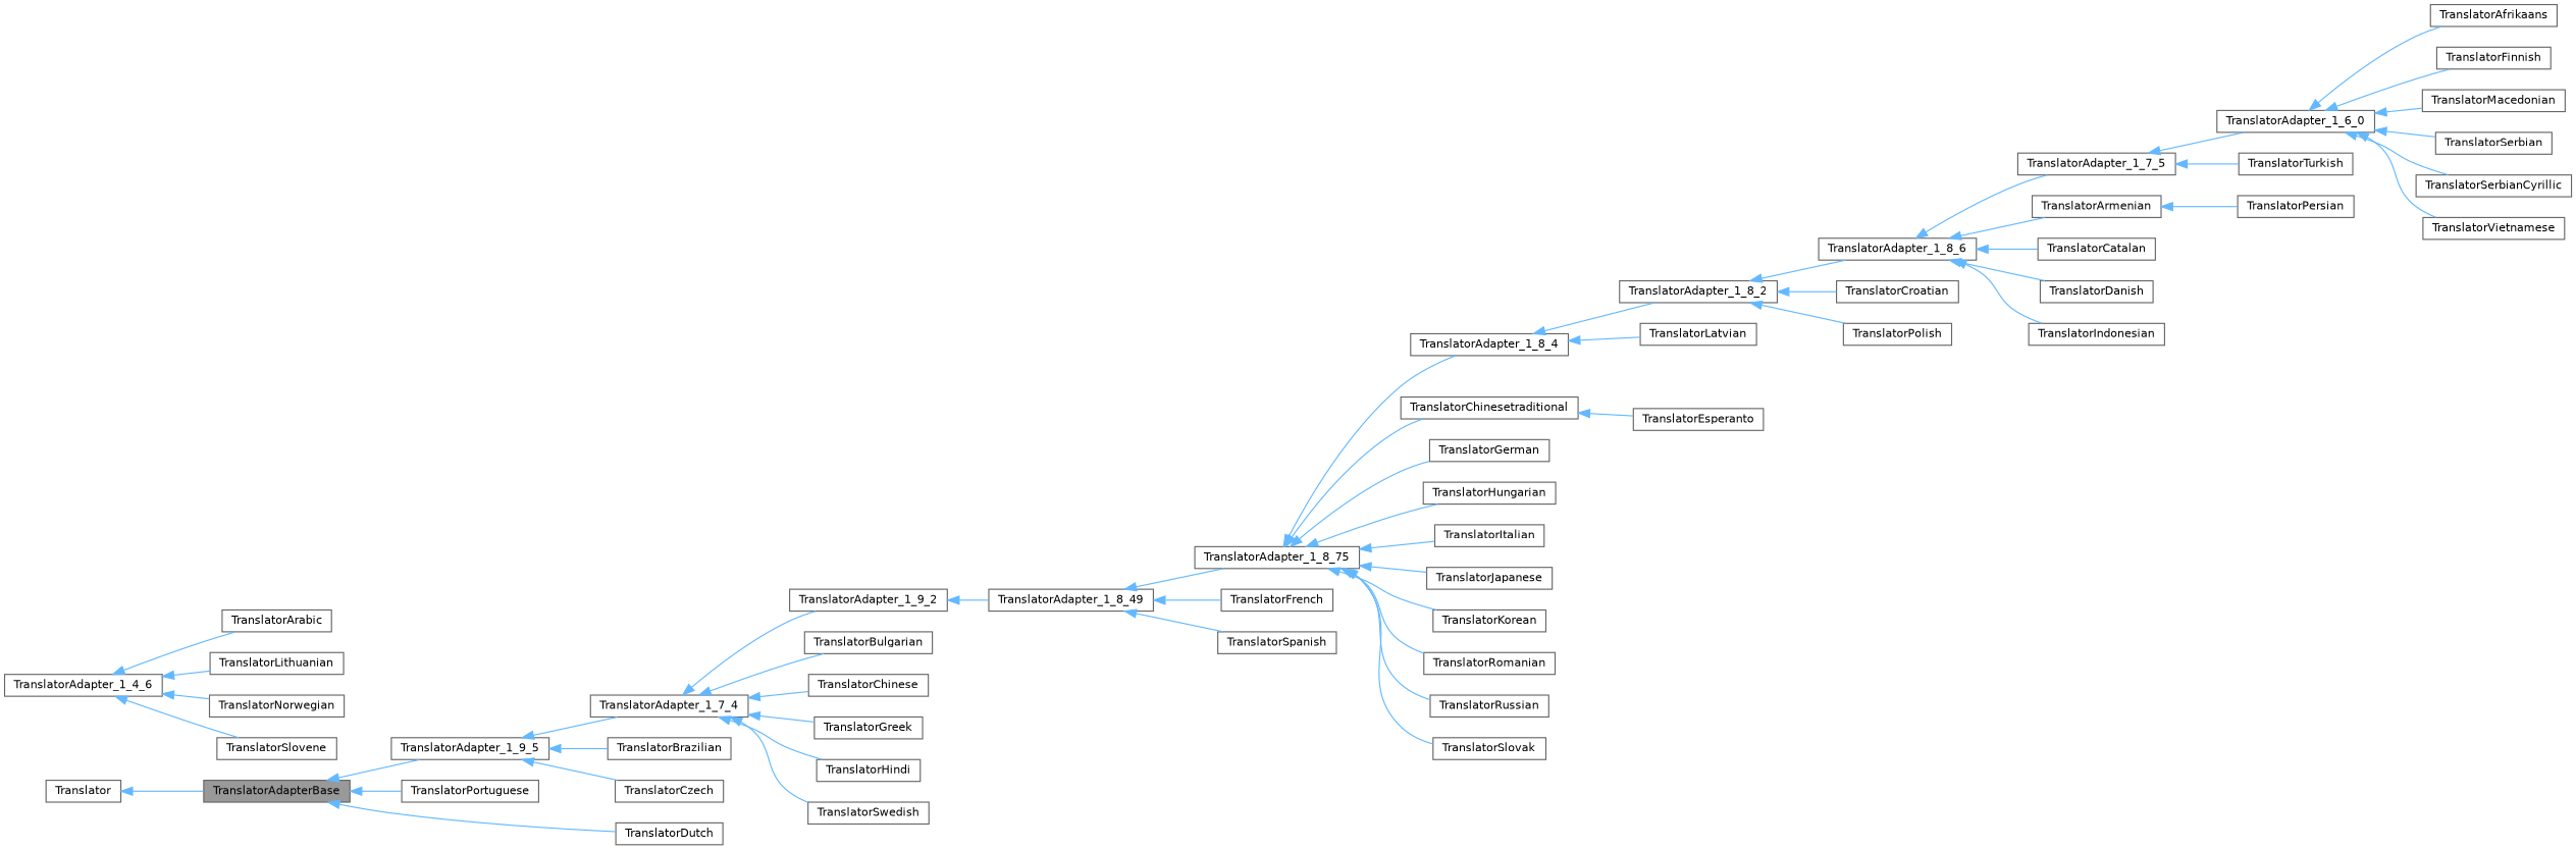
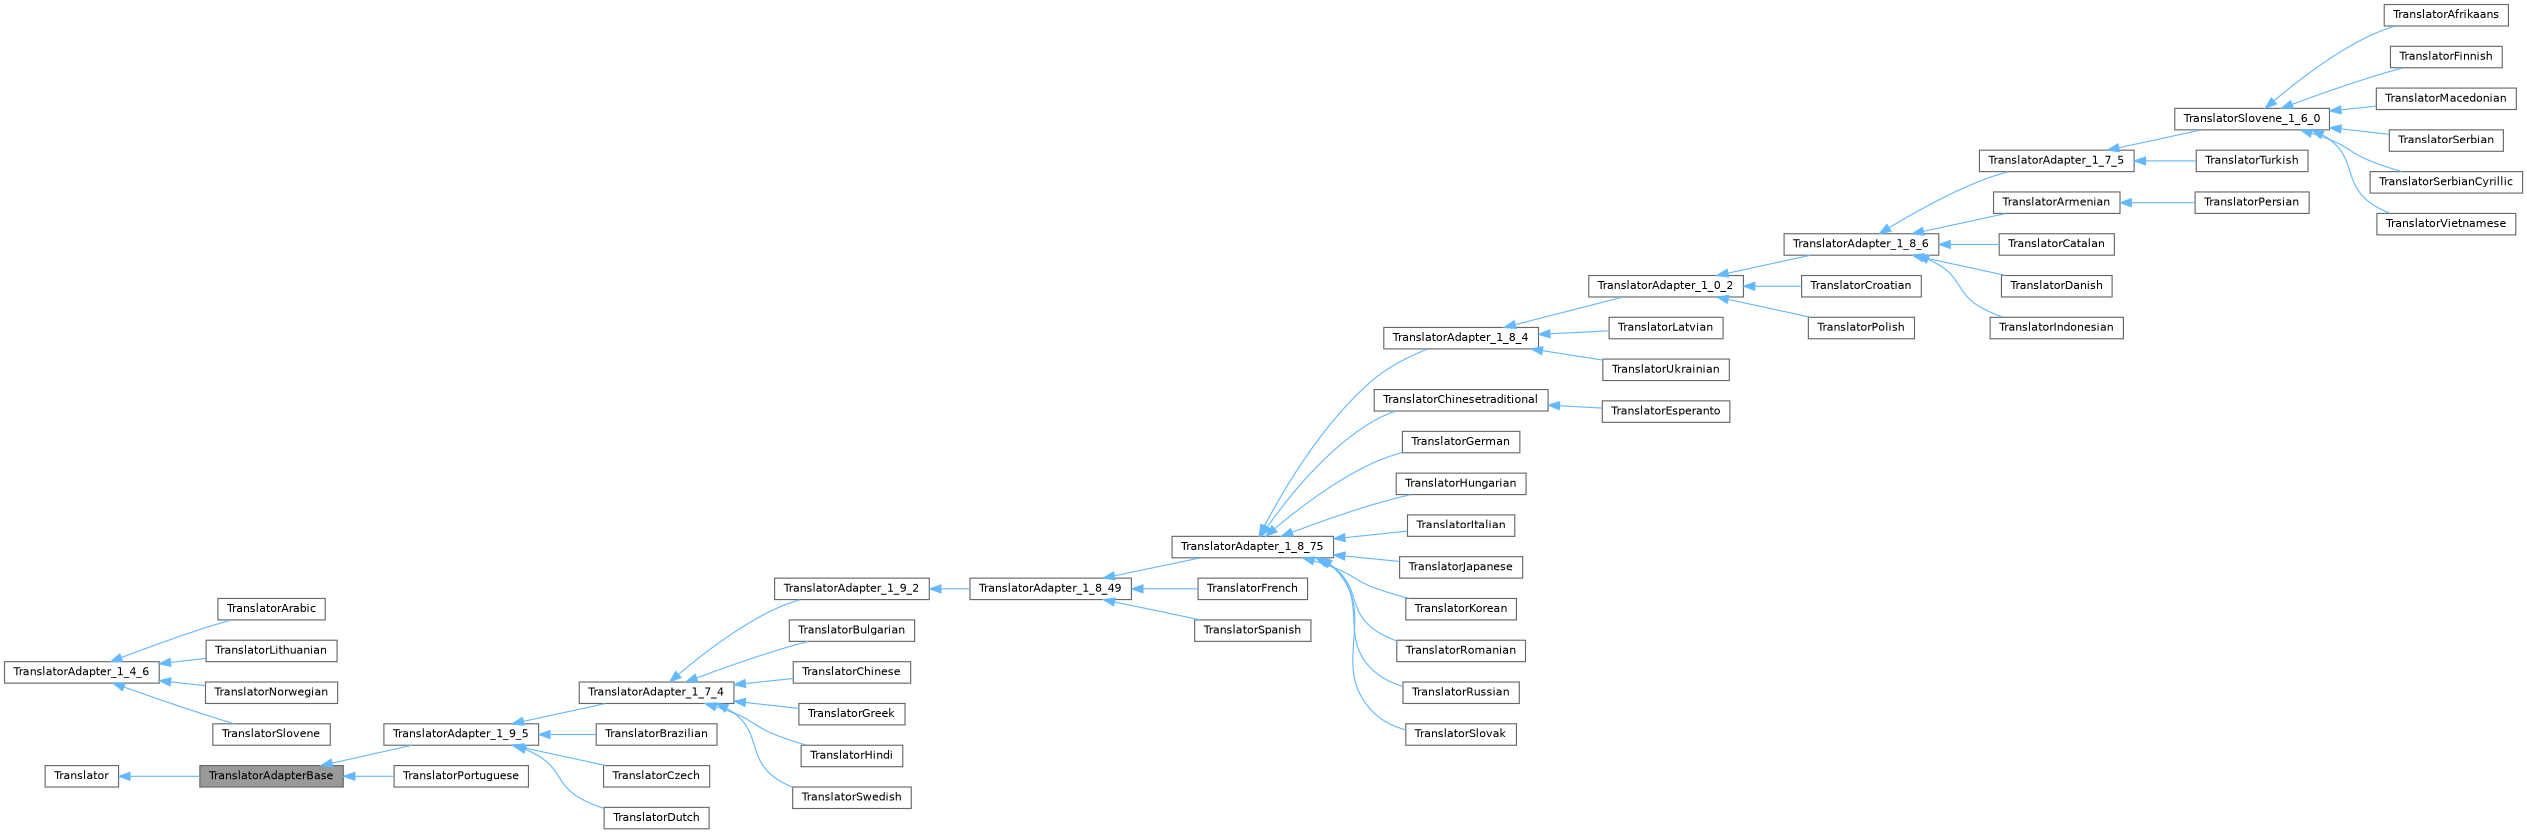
  digraph {
    rankdir=LR
    node [color=gray40 fillcolor=white fontname=Helvetica fontsize=10 shape=box style=filled]
    edge [color=steelblue1 dir=back fontname=Helvetica fontsize=10 labelfontname=Helvetica labelfontsize=10 style=solid]
    n1 [fillcolor=grey60 fontcolor=black height=0.2 label=TranslatorAdapterBase width=0.4]
    n2 [height=0.2 label=TranslatorAdapter_1_9_5 width=0.4]
    n3 [height=0.2 label=TranslatorPortuguese width=0.4]
    n4 [height=0.2 label=TranslatorAdapter_1_7_4 width=0.4]
    n5 [height=0.2 label=TranslatorBrazilian width=0.4]
    n6 [height=0.2 label=TranslatorCzech width=0.4]
    n7 [height=0.2 label=TranslatorDutch width=0.4]
    n8 [height=0.2 label=Translator width=0.4]
    n9 [height=0.2 label=TranslatorAdapter_1_9_2 width=0.4]
    n10 [height=0.2 label=TranslatorBulgarian width=0.4]
    n11 [height=0.2 label=TranslatorChinese width=0.4]
    n12 [height=0.2 label=TranslatorGreek width=0.4]
    n13 [height=0.2 label=TranslatorHindi width=0.4]
    n14 [height=0.2 label=TranslatorSwedish width=0.4]
    n15 [height=0.2 label=TranslatorAdapter_1_8_49 width=0.4]
    n16 [height=0.2 label=TranslatorAdapter_1_8_75 width=0.4]
    n17 [height=0.2 label=TranslatorFrench width=0.4]
    n18 [height=0.2 label=TranslatorSpanish width=0.4]
    n19 [height=0.2 label=TranslatorAdapter_1_8_4 width=0.4]
    n20 [height=0.2 label=TranslatorChinesetraditional width=0.4]
    n21 [height=0.2 label=TranslatorGerman width=0.4]
    n22 [height=0.2 label=TranslatorHungarian width=0.4]
    n23 [height=0.2 label=TranslatorItalian width=0.4]
    n24 [height=0.2 label=TranslatorJapanese width=0.4]
    n25 [height=0.2 label=TranslatorKorean width=0.4]
    n26 [height=0.2 label=TranslatorRomanian width=0.4]
    n27 [height=0.2 label=TranslatorRussian width=0.4]
    n28 [height=0.2 label=TranslatorSlovak width=0.4]
-   n29 [height=0.2 label=TranslatorAdapter_1_8_2 width=0.4]
+   n29 [height=0.2 label=TranslatorAdapter_1_0_2 width=0.4]
    n30 [height=0.2 label=TranslatorLatvian width=0.4]
+   n31 [height=0.2 label=TranslatorUkrainian width=0.4]
    n32 [height=0.2 label=TranslatorEsperanto width=0.4]
    n33 [height=0.2 label=TranslatorAdapter_1_8_6 width=0.4]
    n34 [height=0.2 label=TranslatorCroatian width=0.4]
    n35 [height=0.2 label=TranslatorPolish width=0.4]
    n36 [height=0.2 label=TranslatorAdapter_1_7_5 width=0.4]
    n37 [height=0.2 label=TranslatorArmenian width=0.4]
    n38 [height=0.2 label=TranslatorCatalan width=0.4]
    n39 [height=0.2 label=TranslatorDanish width=0.4]
    n40 [height=0.2 label=TranslatorIndonesian width=0.4]
-   n41 [height=0.2 label=TranslatorAdapter_1_6_0 width=0.4]
+   n41 [height=0.2 label=TranslatorSlovene_1_6_0 width=0.4]
    n42 [height=0.2 label=TranslatorTurkish width=0.4]
    n43 [height=0.2 label=TranslatorPersian width=0.4]
    n44 [height=0.2 label=TranslatorAfrikaans width=0.4]
    n45 [height=0.2 label=TranslatorFinnish width=0.4]
    n46 [height=0.2 label=TranslatorMacedonian width=0.4]
    n47 [height=0.2 label=TranslatorSerbian width=0.4]
    n48 [height=0.2 label=TranslatorSerbianCyrillic width=0.4]
    n49 [height=0.2 label=TranslatorVietnamese width=0.4]
    n50 [height=0.2 label=TranslatorAdapter_1_4_6 width=0.4]
    n51 [height=0.2 label=TranslatorArabic width=0.4]
    n52 [height=0.2 label=TranslatorLithuanian width=0.4]
    n53 [height=0.2 label=TranslatorNorwegian width=0.4]
    n54 [height=0.2 label=TranslatorSlovene width=0.4]
    n1 -> n2
    n1 -> n3
    n2 -> n4
    n2 -> n5
    n2 -> n6
-   n1 -> n7
+   n2 -> n7
    n4 -> n9
    n4 -> n10
    n4 -> n11
    n4 -> n12
    n4 -> n13
    n4 -> n14
    n8 -> n1
    n9 -> n15
    n15 -> n16
    n15 -> n17
    n15 -> n18
    n16 -> n19
    n16 -> n20
    n16 -> n21
    n16 -> n22
    n16 -> n23
    n16 -> n24
    n16 -> n25
    n16 -> n26
    n16 -> n27
    n16 -> n28
    n19 -> n29
    n19 -> n30
+   n19 -> n31
    n20 -> n32
    n29 -> n33
    n29 -> n34
    n29 -> n35
    n33 -> n36
    n33 -> n37
    n33 -> n38
    n33 -> n39
    n33 -> n40
    n36 -> n41
    n36 -> n42
    n37 -> n43
    n41 -> n44
    n41 -> n45
    n41 -> n46
    n41 -> n47
    n41 -> n48
    n41 -> n49
    n50 -> n51
    n50 -> n52
    n50 -> n53
    n50 -> n54
  }
